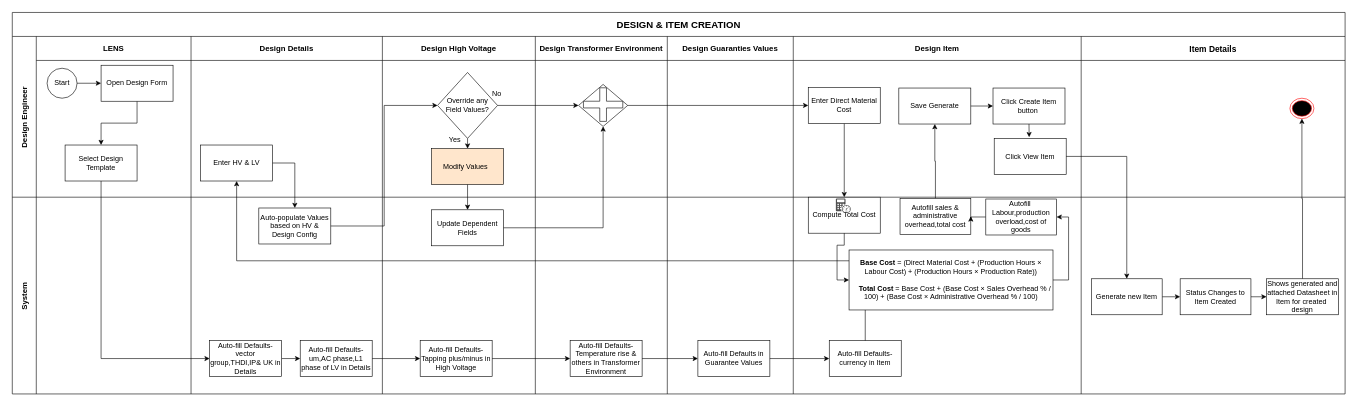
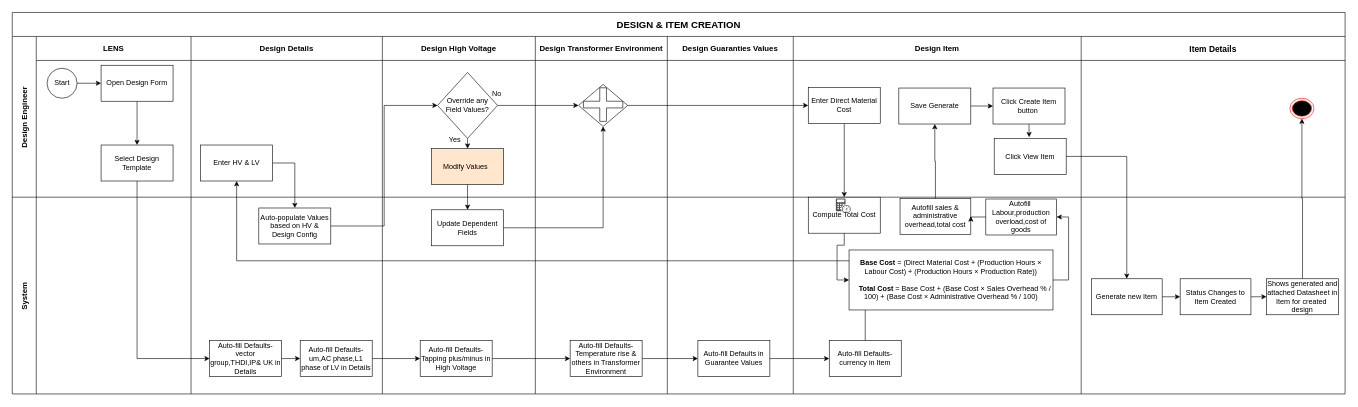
  <mxCell id="0" />
  <mxCell id="1" parent="0" />
  <mxCell id="2" value="DESIGN &amp; ITEM CREATION" style="shape=table;childLayout=tableLayout;startSize=40;collapsible=0;recursiveResize=0;expand=0;fontSize=16;fontStyle=1" vertex="1" parent="1"><mxGeometry x="20" y="20" width="2222" height="636.0" as="geometry" /></mxCell>
  <mxCell id="3" value="Design Engineer" style="shape=tableRow;horizontal=0;swimlaneHead=0;swimlaneBody=0;top=0;left=0;strokeColor=inherit;bottom=0;right=0;dropTarget=0;fontStyle=1;fillColor=none;points=[[0,0.5],[1,0.5]];portConstraint=eastwest;startSize=40;collapsible=0;recursiveResize=0;expand=0;fontSize=13;" vertex="1" parent="2"><mxGeometry y="40" width="2222" height="268" as="geometry" /></mxCell>
  <mxCell id="4" value="LENS" style="swimlane;swimlaneHead=0;swimlaneBody=0;fontStyle=1;strokeColor=inherit;connectable=0;fillColor=none;startSize=40;collapsible=0;recursiveResize=0;expand=0;fontSize=13;" vertex="1" parent="3"><mxGeometry x="40" width="258" height="268" as="geometry"><mxRectangle width="258" height="268" as="alternateBounds" /></mxGeometry></mxCell>
  <mxCell id="5" style="edgeStyle=orthogonalEdgeStyle;rounded=0;orthogonalLoop=1;jettySize=auto;html=1;exitX=0.5;exitY=1;exitDx=0;exitDy=0;" edge="1" parent="4" source="6" target="9"><mxGeometry relative="1" as="geometry" /></mxCell>
  <mxCell id="6" value="Open Design Form" style="rounded=0;whiteSpace=wrap;html=1;" vertex="1" parent="4"><mxGeometry x="108" y="48" width="120" height="60" as="geometry" /></mxCell>
  <mxCell id="7" value="Start" style="ellipse;whiteSpace=wrap;html=1;aspect=fixed;" vertex="1" parent="4"><mxGeometry x="18" y="53" width="50" height="50" as="geometry" /></mxCell>
  <mxCell id="8" style="edgeStyle=orthogonalEdgeStyle;rounded=0;orthogonalLoop=1;jettySize=auto;html=1;exitX=1;exitY=0.5;exitDx=0;exitDy=0;entryX=0;entryY=0.5;entryDx=0;entryDy=0;" edge="1" parent="4" source="7" target="6"><mxGeometry relative="1" as="geometry" /></mxCell>
- <mxCell id="9" value="Select Design Template" style="rounded=0;whiteSpace=wrap;html=1;" vertex="1" parent="4"><mxGeometry x="48" y="181" width="120" height="60" as="geometry" /></mxCell>
+ <mxCell id="9" value="Select Design Template" style="rounded=0;whiteSpace=wrap;html=1;" vertex="1" parent="4"><mxGeometry x="108" y="181" width="120" height="60" as="geometry" /></mxCell>
  <mxCell id="10" value="Design Details" style="swimlane;swimlaneHead=0;swimlaneBody=0;fontStyle=1;strokeColor=inherit;connectable=0;fillColor=none;startSize=40;collapsible=0;recursiveResize=0;expand=0;fontSize=13;" vertex="1" parent="3"><mxGeometry x="298" width="319" height="268" as="geometry"><mxRectangle width="319" height="268" as="alternateBounds" /></mxGeometry></mxCell>
  <mxCell id="11" value="Enter HV &amp;amp; LV" style="rounded=0;whiteSpace=wrap;html=1;" vertex="1" parent="10"><mxGeometry x="16" y="181" width="120" height="60" as="geometry" /></mxCell>
  <mxCell id="12" style="edgeStyle=orthogonalEdgeStyle;rounded=0;orthogonalLoop=1;jettySize=auto;html=1;exitX=0.5;exitY=1;exitDx=0;exitDy=0;entryX=0.5;entryY=0;entryDx=0;entryDy=0;" edge="1" parent="10" source="13" target="14"><mxGeometry relative="1" as="geometry" /></mxCell>
  <mxCell id="13" value="&lt;div&gt;Override any&lt;/div&gt;&lt;div&gt;&amp;nbsp;Field Values?&amp;nbsp;&lt;/div&gt;" style="rhombus;whiteSpace=wrap;html=1;" vertex="1" parent="10"><mxGeometry x="411" y="60" width="100" height="110" as="geometry" /></mxCell>
  <mxCell id="14" value="Modify Values&amp;nbsp;&amp;nbsp;" style="rounded=0;whiteSpace=wrap;html=1;fillColor=#ffe6cc;" vertex="1" parent="10"><mxGeometry x="401" y="187" width="120" height="60" as="geometry" /></mxCell>
  <mxCell id="15" value="No" style="text;html=1;align=center;verticalAlign=middle;whiteSpace=wrap;rounded=0;" vertex="1" parent="10"><mxGeometry x="480" y="80" width="60" height="30" as="geometry" /></mxCell>
  <mxCell id="16" value="Yes" style="text;html=1;align=center;verticalAlign=middle;whiteSpace=wrap;rounded=0;" vertex="1" parent="10"><mxGeometry x="410" y="158" width="60" height="30" as="geometry" /></mxCell>
  <mxCell id="17" value="Design High Voltage" style="swimlane;swimlaneHead=0;swimlaneBody=0;fontStyle=1;strokeColor=inherit;connectable=0;fillColor=none;startSize=40;collapsible=0;recursiveResize=0;expand=0;fontSize=13;" vertex="1" parent="3"><mxGeometry x="617" width="255" height="268" as="geometry"><mxRectangle width="255" height="268" as="alternateBounds" /></mxGeometry></mxCell>
  <mxCell id="18" value="Design Transformer Environment" style="swimlane;swimlaneHead=0;swimlaneBody=0;fontStyle=1;strokeColor=inherit;connectable=0;fillColor=none;startSize=40;collapsible=0;recursiveResize=0;expand=0;fontSize=13;" vertex="1" parent="3"><mxGeometry x="872" width="220" height="268" as="geometry"><mxRectangle width="220" height="268" as="alternateBounds" /></mxGeometry></mxCell>
  <mxCell id="19" value="" style="group" vertex="1" connectable="0" parent="18"><mxGeometry x="72" y="80" width="82" height="70" as="geometry" /></mxCell>
  <mxCell id="20" value="" style="rhombus;whiteSpace=wrap;html=1;" vertex="1" parent="19"><mxGeometry width="82" height="70" as="geometry" /></mxCell>
  <mxCell id="21" value="" style="shape=cross;whiteSpace=wrap;html=1;" vertex="1" parent="19"><mxGeometry x="8.2" y="5.6" width="65.6" height="56" as="geometry" /></mxCell>
  <mxCell id="22" value="Design Guaranties Values" style="swimlane;swimlaneHead=0;swimlaneBody=0;fontStyle=1;strokeColor=inherit;connectable=0;fillColor=none;startSize=40;collapsible=0;recursiveResize=0;expand=0;fontSize=13;" vertex="1" parent="3"><mxGeometry x="1092" width="210" height="268" as="geometry"><mxRectangle width="210" height="268" as="alternateBounds" /></mxGeometry></mxCell>
  <mxCell id="23" value="Design Item" style="swimlane;swimlaneHead=0;swimlaneBody=0;fontStyle=1;strokeColor=inherit;connectable=0;fillColor=none;startSize=40;collapsible=0;recursiveResize=0;expand=0;fontSize=13;" vertex="1" parent="3"><mxGeometry x="1302" width="480" height="268" as="geometry"><mxRectangle width="480" height="268" as="alternateBounds" /></mxGeometry></mxCell>
  <mxCell id="24" value="Save Generate" style="rounded=0;whiteSpace=wrap;html=1;" vertex="1" parent="23"><mxGeometry x="176" y="86" width="120" height="60" as="geometry" /></mxCell>
  <mxCell id="25" value="Click View Item" style="rounded=0;whiteSpace=wrap;html=1;" vertex="1" parent="23"><mxGeometry x="335" y="170" width="120" height="60" as="geometry" /></mxCell>
  <mxCell id="26" value="Item Details" style="swimlane;swimlaneHead=0;swimlaneBody=0;fontStyle=1;strokeColor=inherit;connectable=0;fillColor=none;startSize=40;collapsible=0;recursiveResize=0;expand=0;fontSize=14;" vertex="1" parent="3"><mxGeometry x="1782" width="440" height="268" as="geometry"><mxRectangle width="440" height="268" as="alternateBounds" /></mxGeometry></mxCell>
  <mxCell id="27" style="edgeStyle=orthogonalEdgeStyle;rounded=0;orthogonalLoop=1;jettySize=auto;html=1;exitX=1;exitY=0.5;exitDx=0;exitDy=0;entryX=0;entryY=0.5;entryDx=0;entryDy=0;" edge="1" parent="3" source="13" target="20"><mxGeometry relative="1" as="geometry" /></mxCell>
  <mxCell id="28" value="System" style="shape=tableRow;horizontal=0;swimlaneHead=0;swimlaneBody=0;top=0;left=0;strokeColor=inherit;bottom=0;right=0;dropTarget=0;fontStyle=1;fillColor=none;points=[[0,0.5],[1,0.5]];portConstraint=eastwest;startSize=40;collapsible=0;recursiveResize=0;expand=0;fontSize=13;" vertex="1" parent="2"><mxGeometry y="308" width="2222" height="328" as="geometry" /></mxCell>
  <mxCell id="29" value="" style="swimlane;swimlaneHead=0;swimlaneBody=0;fontStyle=0;connectable=0;strokeColor=inherit;fillColor=none;startSize=0;collapsible=0;recursiveResize=0;expand=0;" vertex="1" parent="28"><mxGeometry x="40" width="258" height="328" as="geometry"><mxRectangle width="258" height="328" as="alternateBounds" /></mxGeometry></mxCell>
  <mxCell id="30" value="" style="swimlane;swimlaneHead=0;swimlaneBody=0;fontStyle=0;connectable=0;strokeColor=inherit;fillColor=none;startSize=0;collapsible=0;recursiveResize=0;expand=0;" vertex="1" parent="28"><mxGeometry x="298" width="319" height="328" as="geometry"><mxRectangle width="319" height="328" as="alternateBounds" /></mxGeometry></mxCell>
  <mxCell id="31" value="Auto-fill Defaults-um,AC phase,L1 phase of LV in Details" style="rounded=0;whiteSpace=wrap;html=1;" vertex="1" parent="30"><mxGeometry x="182" y="239" width="120" height="60" as="geometry" /></mxCell>
  <mxCell id="32" style="edgeStyle=orthogonalEdgeStyle;rounded=0;orthogonalLoop=1;jettySize=auto;html=1;exitX=1;exitY=0.5;exitDx=0;exitDy=0;entryX=0;entryY=0.5;entryDx=0;entryDy=0;" edge="1" parent="30" source="33" target="31"><mxGeometry relative="1" as="geometry" /></mxCell>
  <mxCell id="33" value="Auto-fill Defaults- vector group,THDI,IP&amp;amp; UK in Details" style="rounded=0;whiteSpace=wrap;html=1;" vertex="1" parent="30"><mxGeometry x="31" y="239" width="120" height="60" as="geometry" /></mxCell>
  <mxCell id="34" value="Auto-populate Values based on HV &amp;amp; Design Config" style="rounded=0;whiteSpace=wrap;html=1;" vertex="1" parent="30"><mxGeometry x="113" y="18" width="120" height="60" as="geometry" /></mxCell>
  <mxCell id="35" value="Update Dependent Fields" style="rounded=0;whiteSpace=wrap;html=1;" vertex="1" parent="30"><mxGeometry x="401" y="21" width="120" height="60" as="geometry" /></mxCell>
  <mxCell id="36" value="" style="swimlane;swimlaneHead=0;swimlaneBody=0;fontStyle=0;connectable=0;strokeColor=inherit;fillColor=none;startSize=0;collapsible=0;recursiveResize=0;expand=0;" vertex="1" parent="28"><mxGeometry x="617" width="255" height="328" as="geometry"><mxRectangle width="255" height="328" as="alternateBounds" /></mxGeometry></mxCell>
  <mxCell id="37" value="Auto-fill Defaults- Tapping plus/minus in High Voltage" style="rounded=0;whiteSpace=wrap;html=1;" vertex="1" parent="36"><mxGeometry x="63" y="239" width="120" height="60" as="geometry" /></mxCell>
  <mxCell id="38" value="" style="swimlane;swimlaneHead=0;swimlaneBody=0;fontStyle=0;connectable=0;strokeColor=inherit;fillColor=none;startSize=0;collapsible=0;recursiveResize=0;expand=0;" vertex="1" parent="28"><mxGeometry x="872" width="220" height="328" as="geometry"><mxRectangle width="220" height="328" as="alternateBounds" /></mxGeometry></mxCell>
  <mxCell id="39" value="Auto-fill Defaults- Temperature rise &amp;amp; others in Transformer Environment" style="rounded=0;whiteSpace=wrap;html=1;" vertex="1" parent="38"><mxGeometry x="58" y="239" width="120" height="60" as="geometry" /></mxCell>
  <mxCell id="40" value="" style="swimlane;swimlaneHead=0;swimlaneBody=0;fontStyle=0;connectable=0;strokeColor=inherit;fillColor=none;startSize=0;collapsible=0;recursiveResize=0;expand=0;" vertex="1" parent="28"><mxGeometry x="1092" width="210" height="328" as="geometry"><mxRectangle width="210" height="328" as="alternateBounds" /></mxGeometry></mxCell>
  <mxCell id="41" value="Auto-fill Defaults in Guarantee Values" style="rounded=0;whiteSpace=wrap;html=1;" vertex="1" parent="40"><mxGeometry x="51" y="239" width="120" height="60" as="geometry" /></mxCell>
  <mxCell id="42" value="" style="swimlane;swimlaneHead=0;swimlaneBody=0;fontStyle=0;connectable=0;strokeColor=inherit;fillColor=none;startSize=0;collapsible=0;recursiveResize=0;expand=0;" vertex="1" parent="28"><mxGeometry x="1302" width="480" height="328" as="geometry"><mxRectangle width="480" height="328" as="alternateBounds" /></mxGeometry></mxCell>
  <mxCell id="43" value="Auto-fill Defaults- currency in Item" style="rounded=0;whiteSpace=wrap;html=1;" vertex="1" parent="42"><mxGeometry x="60" y="239" width="120" height="60" as="geometry" /></mxCell>
  <mxCell id="44" value="" style="swimlane;swimlaneHead=0;swimlaneBody=0;fontStyle=0;connectable=0;strokeColor=inherit;fillColor=none;startSize=0;collapsible=0;recursiveResize=0;expand=0;" vertex="1" parent="28"><mxGeometry x="1782" width="440" height="328" as="geometry"><mxRectangle width="440" height="328" as="alternateBounds" /></mxGeometry></mxCell>
  <mxCell id="45" style="edgeStyle=orthogonalEdgeStyle;rounded=0;orthogonalLoop=1;jettySize=auto;html=1;exitX=1;exitY=0.5;exitDx=0;exitDy=0;entryX=0;entryY=0.5;entryDx=0;entryDy=0;" edge="1" parent="28" source="31" target="37"><mxGeometry relative="1" as="geometry" /></mxCell>
  <mxCell id="46" style="edgeStyle=orthogonalEdgeStyle;rounded=0;orthogonalLoop=1;jettySize=auto;html=1;exitX=1;exitY=0.5;exitDx=0;exitDy=0;entryX=0;entryY=0.5;entryDx=0;entryDy=0;" edge="1" parent="28" source="37" target="39"><mxGeometry relative="1" as="geometry" /></mxCell>
  <mxCell id="47" style="edgeStyle=orthogonalEdgeStyle;rounded=0;orthogonalLoop=1;jettySize=auto;html=1;exitX=1;exitY=0.5;exitDx=0;exitDy=0;entryX=0;entryY=0.5;entryDx=0;entryDy=0;" edge="1" parent="28" source="39" target="41"><mxGeometry relative="1" as="geometry" /></mxCell>
  <mxCell id="48" style="edgeStyle=orthogonalEdgeStyle;rounded=0;orthogonalLoop=1;jettySize=auto;html=1;exitX=1;exitY=0.5;exitDx=0;exitDy=0;entryX=0;entryY=0.5;entryDx=0;entryDy=0;" edge="1" parent="28" source="41" target="43"><mxGeometry relative="1" as="geometry" /></mxCell>
  <mxCell id="49" style="edgeStyle=orthogonalEdgeStyle;rounded=0;orthogonalLoop=1;jettySize=auto;html=1;exitX=1;exitY=0.5;exitDx=0;exitDy=0;entryX=0.5;entryY=0;entryDx=0;entryDy=0;" edge="1" parent="2" source="11" target="34"><mxGeometry relative="1" as="geometry" /></mxCell>
  <mxCell id="50" style="edgeStyle=orthogonalEdgeStyle;rounded=0;orthogonalLoop=1;jettySize=auto;html=1;exitX=1;exitY=0.5;exitDx=0;exitDy=0;entryX=0;entryY=0.5;entryDx=0;entryDy=0;" edge="1" parent="2" source="34" target="13"><mxGeometry relative="1" as="geometry" /></mxCell>
  <mxCell id="51" style="edgeStyle=orthogonalEdgeStyle;rounded=0;orthogonalLoop=1;jettySize=auto;html=1;exitX=0.5;exitY=1;exitDx=0;exitDy=0;entryX=0.5;entryY=0;entryDx=0;entryDy=0;" edge="1" parent="2" source="14" target="35"><mxGeometry relative="1" as="geometry" /></mxCell>
  <mxCell id="52" style="edgeStyle=orthogonalEdgeStyle;rounded=0;orthogonalLoop=1;jettySize=auto;html=1;exitX=1;exitY=0.5;exitDx=0;exitDy=0;entryX=0.5;entryY=1;entryDx=0;entryDy=0;" edge="1" parent="2" source="35" target="20"><mxGeometry relative="1" as="geometry" /></mxCell>
  <mxCell id="53" style="edgeStyle=orthogonalEdgeStyle;rounded=0;orthogonalLoop=1;jettySize=auto;html=1;exitX=0.5;exitY=1;exitDx=0;exitDy=0;entryX=0;entryY=0.5;entryDx=0;entryDy=0;" edge="1" parent="2" source="9" target="33"><mxGeometry relative="1" as="geometry" /></mxCell>
  <mxCell id="54" style="edgeStyle=orthogonalEdgeStyle;rounded=0;orthogonalLoop=1;jettySize=auto;html=1;exitX=0.5;exitY=0;exitDx=0;exitDy=0;entryX=0.5;entryY=1;entryDx=0;entryDy=0;" edge="1" parent="2" source="43" target="11"><mxGeometry relative="1" as="geometry" /></mxCell>
  <mxCell id="55" style="edgeStyle=orthogonalEdgeStyle;rounded=0;orthogonalLoop=1;jettySize=auto;html=1;exitX=0.5;exitY=1;exitDx=0;exitDy=0;entryX=0.5;entryY=0;entryDx=0;entryDy=0;" edge="1" parent="1" source="56" target="57"><mxGeometry relative="1" as="geometry" /></mxCell>
  <mxCell id="56" value="Enter Direct Material Cost" style="rounded=0;whiteSpace=wrap;html=1;" vertex="1" parent="1"><mxGeometry x="1347" y="145" width="120" height="60" as="geometry" /></mxCell>
  <mxCell id="57" value="Compute Total Cost" style="rounded=0;whiteSpace=wrap;html=1;" vertex="1" parent="1"><mxGeometry x="1347" y="328" width="120" height="60" as="geometry" /></mxCell>
  <mxCell id="58" style="edgeStyle=orthogonalEdgeStyle;rounded=0;orthogonalLoop=1;jettySize=auto;html=1;exitX=1;exitY=0.5;exitDx=0;exitDy=0;exitPerimeter=0;entryX=1;entryY=0.5;entryDx=0;entryDy=0;" edge="1" parent="1" source="59" target="64"><mxGeometry relative="1" as="geometry" /></mxCell>
  <mxCell id="59" value="&lt;b&gt;Base Cost&lt;/b&gt; = (Direct Material Cost + (Production Hours × Labour Cost) + (Production Hours × Production Rate))&lt;br&gt;&lt;br&gt;&amp;nbsp; &amp;nbsp; &lt;b&gt;Total Cost&lt;/b&gt; = Base Cost + (Base Cost × Sales Overhead % / 100) + (Base Cost × Administrative Overhead % / 100)" style="points=[[0.25,0,0],[0.5,0,0],[0.75,0,0],[1,0.25,0],[1,0.5,0],[1,0.75,0],[0.75,1,0],[0.5,1,0],[0.25,1,0],[0,0.75,0],[0,0.5,0],[0,0.25,0]];shape=mxgraph.bpmn.task2;whiteSpace=wrap;rectStyle=rounded;size=10;html=1;container=1;expand=0;collapsible=0;taskMarker=service;" vertex="1" parent="1"><mxGeometry x="1415" y="416" width="340" height="100" as="geometry" /></mxCell>
  <mxCell id="60" value="" style="sketch=0;pointerEvents=1;shadow=0;dashed=0;html=1;strokeColor=none;fillColor=#505050;labelPosition=center;verticalLabelPosition=bottom;verticalAlign=top;outlineConnect=0;align=center;shape=mxgraph.office.concepts.bandwidth_calculator;" vertex="1" parent="1"><mxGeometry x="1393" y="330" width="25" height="24.5" as="geometry" /></mxCell>
  <mxCell id="61" style="edgeStyle=orthogonalEdgeStyle;rounded=0;orthogonalLoop=1;jettySize=auto;html=1;exitX=0.5;exitY=0;exitDx=0;exitDy=0;entryX=0.5;entryY=1;entryDx=0;entryDy=0;" edge="1" parent="1" source="62" target="24"><mxGeometry relative="1" as="geometry" /></mxCell>
  <mxCell id="62" value="Autofill sales &amp;amp; administrative overhead,total cost" style="rounded=0;whiteSpace=wrap;html=1;" vertex="1" parent="1"><mxGeometry x="1500" y="330" width="118" height="60" as="geometry" /></mxCell>
  <mxCell id="63" style="edgeStyle=orthogonalEdgeStyle;rounded=0;orthogonalLoop=1;jettySize=auto;html=1;exitX=0;exitY=0.5;exitDx=0;exitDy=0;entryX=1;entryY=0.5;entryDx=0;entryDy=0;" edge="1" parent="1" source="64" target="62"><mxGeometry relative="1" as="geometry" /></mxCell>
  <mxCell id="64" value="Autofill&amp;nbsp; Labour,production overload,cost of goods" style="rounded=0;whiteSpace=wrap;html=1;" vertex="1" parent="1"><mxGeometry x="1643" y="331" width="118" height="60" as="geometry" /></mxCell>
  <mxCell id="65" style="edgeStyle=orthogonalEdgeStyle;rounded=0;orthogonalLoop=1;jettySize=auto;html=1;exitX=0.5;exitY=1;exitDx=0;exitDy=0;" edge="1" parent="1" source="66"><mxGeometry relative="1" as="geometry"><mxPoint x="1715.294" y="228" as="targetPoint" /></mxGeometry></mxCell>
  <mxCell id="66" value="Click Create Item button&amp;nbsp;" style="rounded=0;whiteSpace=wrap;html=1;" vertex="1" parent="1"><mxGeometry x="1655" y="146" width="120" height="60" as="geometry" /></mxCell>
  <mxCell id="67" value="" style="ellipse;html=1;shape=endState;fillColor=#000000;strokeColor=#ff0000;" vertex="1" parent="1"><mxGeometry x="2150" y="163" width="40" height="34" as="geometry" /></mxCell>
  <mxCell id="68" style="edgeStyle=orthogonalEdgeStyle;rounded=0;orthogonalLoop=1;jettySize=auto;html=1;exitX=1;exitY=0.5;exitDx=0;exitDy=0;entryX=0;entryY=0.5;entryDx=0;entryDy=0;" edge="1" parent="1" source="69" target="73"><mxGeometry relative="1" as="geometry" /></mxCell>
  <mxCell id="69" value="Status Changes to Item Created" style="rounded=0;whiteSpace=wrap;html=1;" vertex="1" parent="1"><mxGeometry x="1967" y="464" width="118" height="60" as="geometry" /></mxCell>
  <mxCell id="70" style="edgeStyle=orthogonalEdgeStyle;rounded=0;orthogonalLoop=1;jettySize=auto;html=1;exitX=1;exitY=0.5;exitDx=0;exitDy=0;entryX=0;entryY=0.5;entryDx=0;entryDy=0;" edge="1" parent="1" source="71" target="69"><mxGeometry relative="1" as="geometry" /></mxCell>
  <mxCell id="71" value="Generate new Item" style="rounded=0;whiteSpace=wrap;html=1;" vertex="1" parent="1"><mxGeometry x="1819" y="464" width="118" height="60" as="geometry" /></mxCell>
  <mxCell id="72" style="edgeStyle=orthogonalEdgeStyle;rounded=0;orthogonalLoop=1;jettySize=auto;html=1;exitX=0.5;exitY=0;exitDx=0;exitDy=0;entryX=0.5;entryY=1;entryDx=0;entryDy=0;" edge="1" parent="1" source="73" target="67"><mxGeometry relative="1" as="geometry" /></mxCell>
  <mxCell id="73" value="Shows generated and attached Datasheet in Item for created&amp;nbsp; design" style="rounded=0;whiteSpace=wrap;html=1;" vertex="1" parent="1"><mxGeometry x="2111" y="464" width="120" height="60" as="geometry" /></mxCell>
  <mxCell id="74" style="edgeStyle=orthogonalEdgeStyle;rounded=0;orthogonalLoop=1;jettySize=auto;html=1;exitX=1;exitY=0.5;exitDx=0;exitDy=0;entryX=0;entryY=0.5;entryDx=0;entryDy=0;" edge="1" parent="1" source="24" target="66"><mxGeometry relative="1" as="geometry" /></mxCell>
  <mxCell id="75" style="edgeStyle=orthogonalEdgeStyle;rounded=0;orthogonalLoop=1;jettySize=auto;html=1;exitX=1;exitY=0.5;exitDx=0;exitDy=0;entryX=0.5;entryY=0;entryDx=0;entryDy=0;" edge="1" parent="1" source="25" target="71"><mxGeometry relative="1" as="geometry" /></mxCell>
  <mxCell id="76" style="edgeStyle=orthogonalEdgeStyle;rounded=0;orthogonalLoop=1;jettySize=auto;html=1;exitX=1;exitY=0.5;exitDx=0;exitDy=0;entryX=0;entryY=0.5;entryDx=0;entryDy=0;" edge="1" parent="1" source="20" target="56"><mxGeometry relative="1" as="geometry" /></mxCell>
  <mxCell id="77" style="edgeStyle=orthogonalEdgeStyle;rounded=0;orthogonalLoop=1;jettySize=auto;html=1;exitX=0.5;exitY=1;exitDx=0;exitDy=0;entryX=0;entryY=0.5;entryDx=0;entryDy=0;entryPerimeter=0;" edge="1" parent="1" source="57" target="59"><mxGeometry relative="1" as="geometry" /></mxCell>
